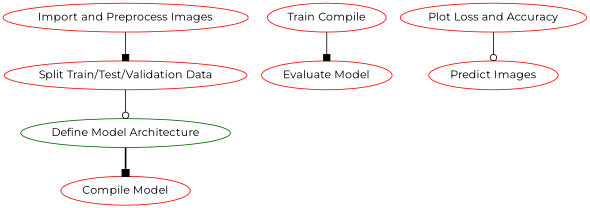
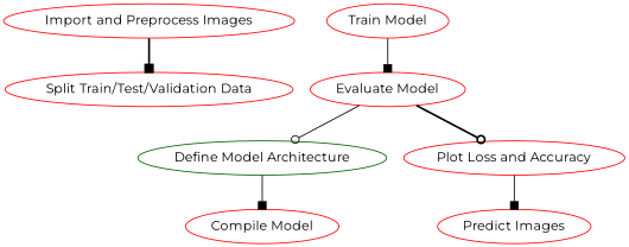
  digraph {
    fontname=Montserrat
    node [color=red fontname=Montserrat]
    edge [arrowhead=box fontname=Montserrat style=bold]
    n1 [label="Import and Preprocess Images"]
    n2 [label="Split Train/Test/Validation Data"]
    n3 [color=darkgreen label="Define Model Architecture"]
    n4 [label="Compile Model"]
-   n5 [label="Train Compile"]
+   n5 [label="Train Model"]
    n6 [label="Evaluate Model"]
    n7 [label="Plot Loss and Accuracy"]
    n8 [label="Predict Images"]
-   n1 -> n2 [style=solid]
-   n2 -> n3 [arrowhead=odot style=solid]
-   n3 -> n4
+   n1 -> n2
+   n6 -> n3 [arrowhead=odot style=solid]
+   n3 -> n4 [style=solid]
    n5 -> n6 [style=solid]
-   n7 -> n8 [arrowhead=odot style=solid]
+   n6 -> n7 [arrowhead=odot]
+   n7 -> n8 [style=solid]
  }
